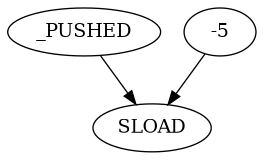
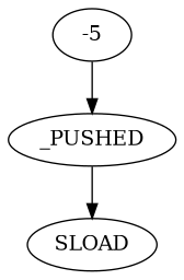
  digraph {
    node [shape=oval]
    edge [style=solid]
    n1 [label=_PUSHED]
    n2 [label=SLOAD]
    n3 [label=-5 shape=""]
    n1 -> n2
-   n3 -> n2
+   n3 -> n1
  }
